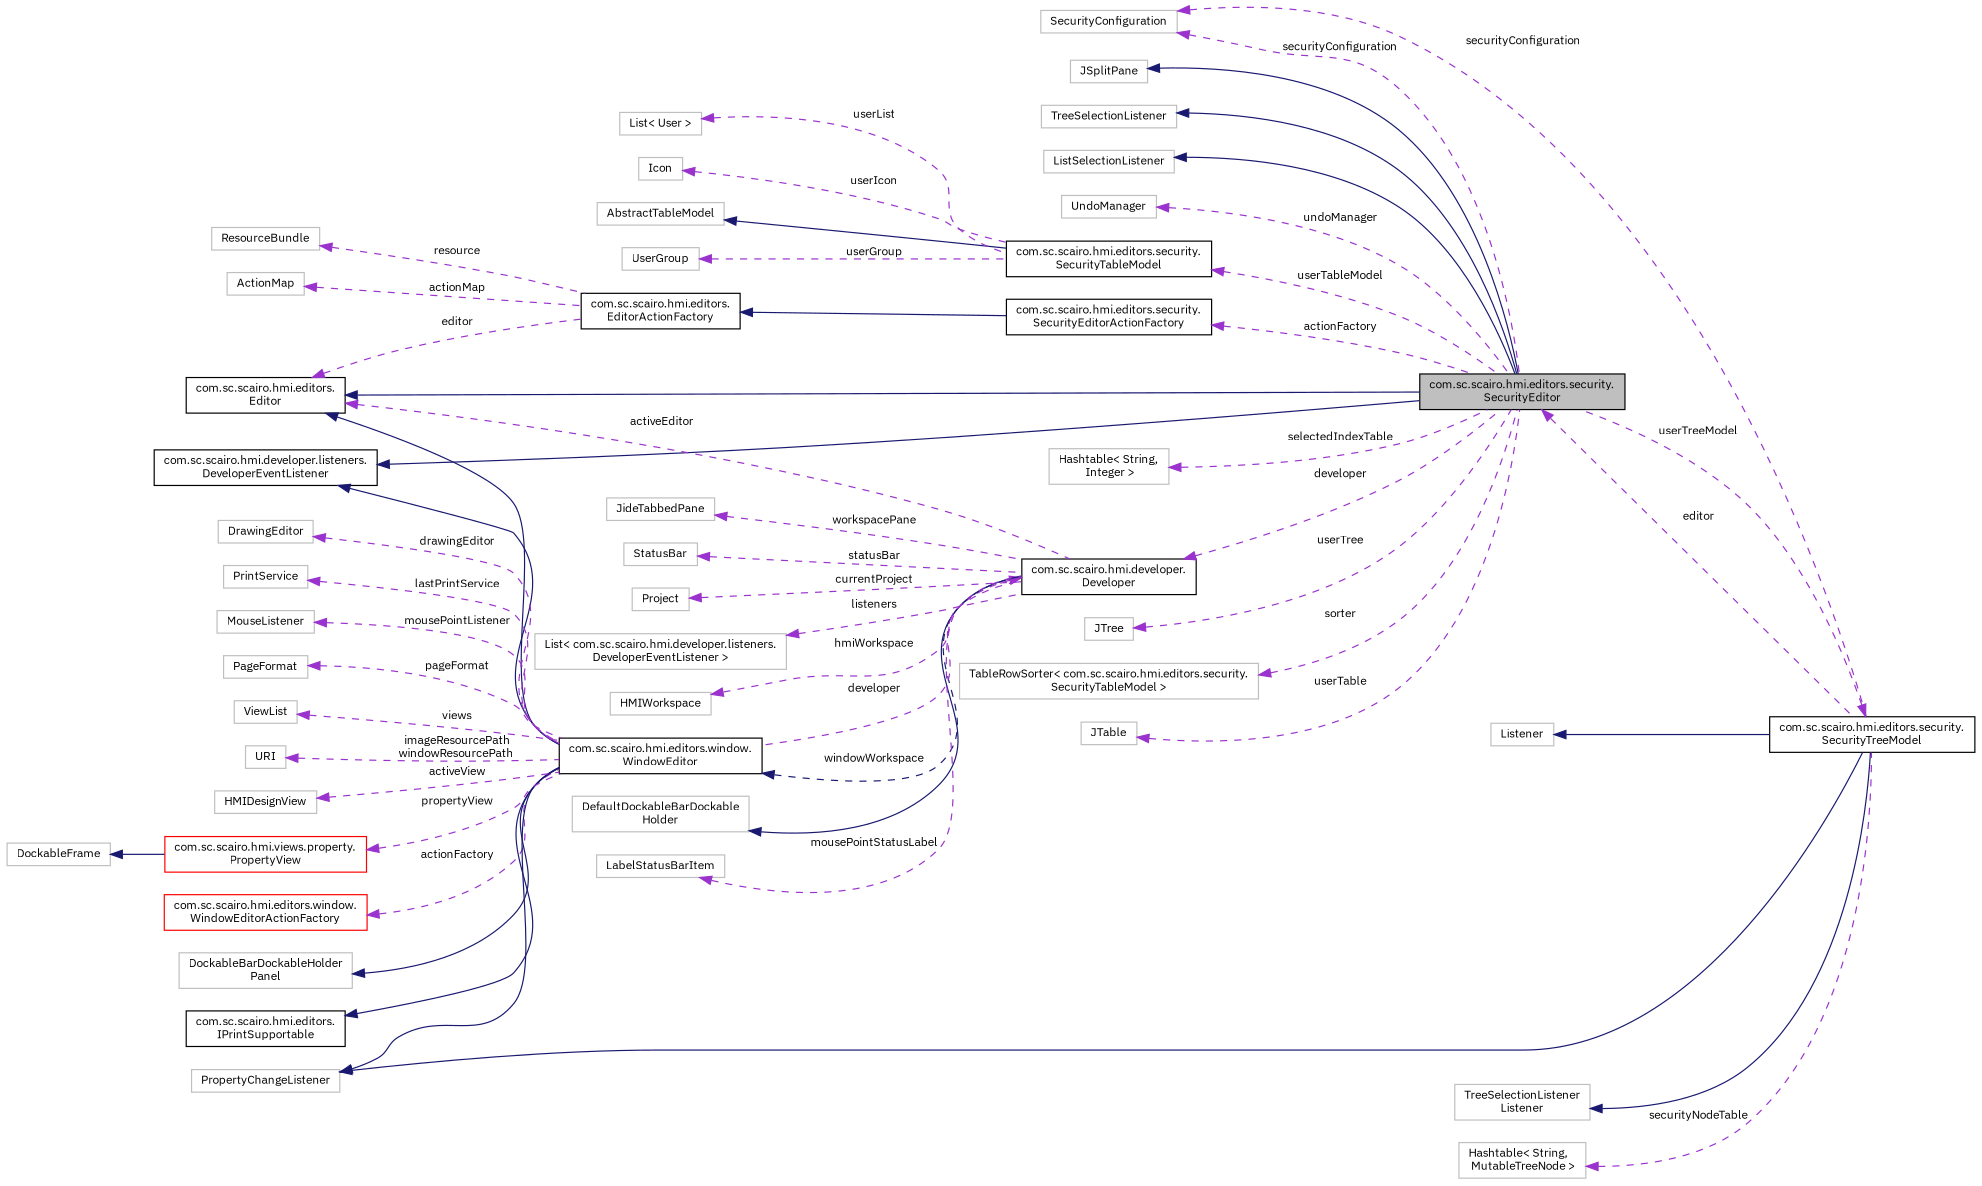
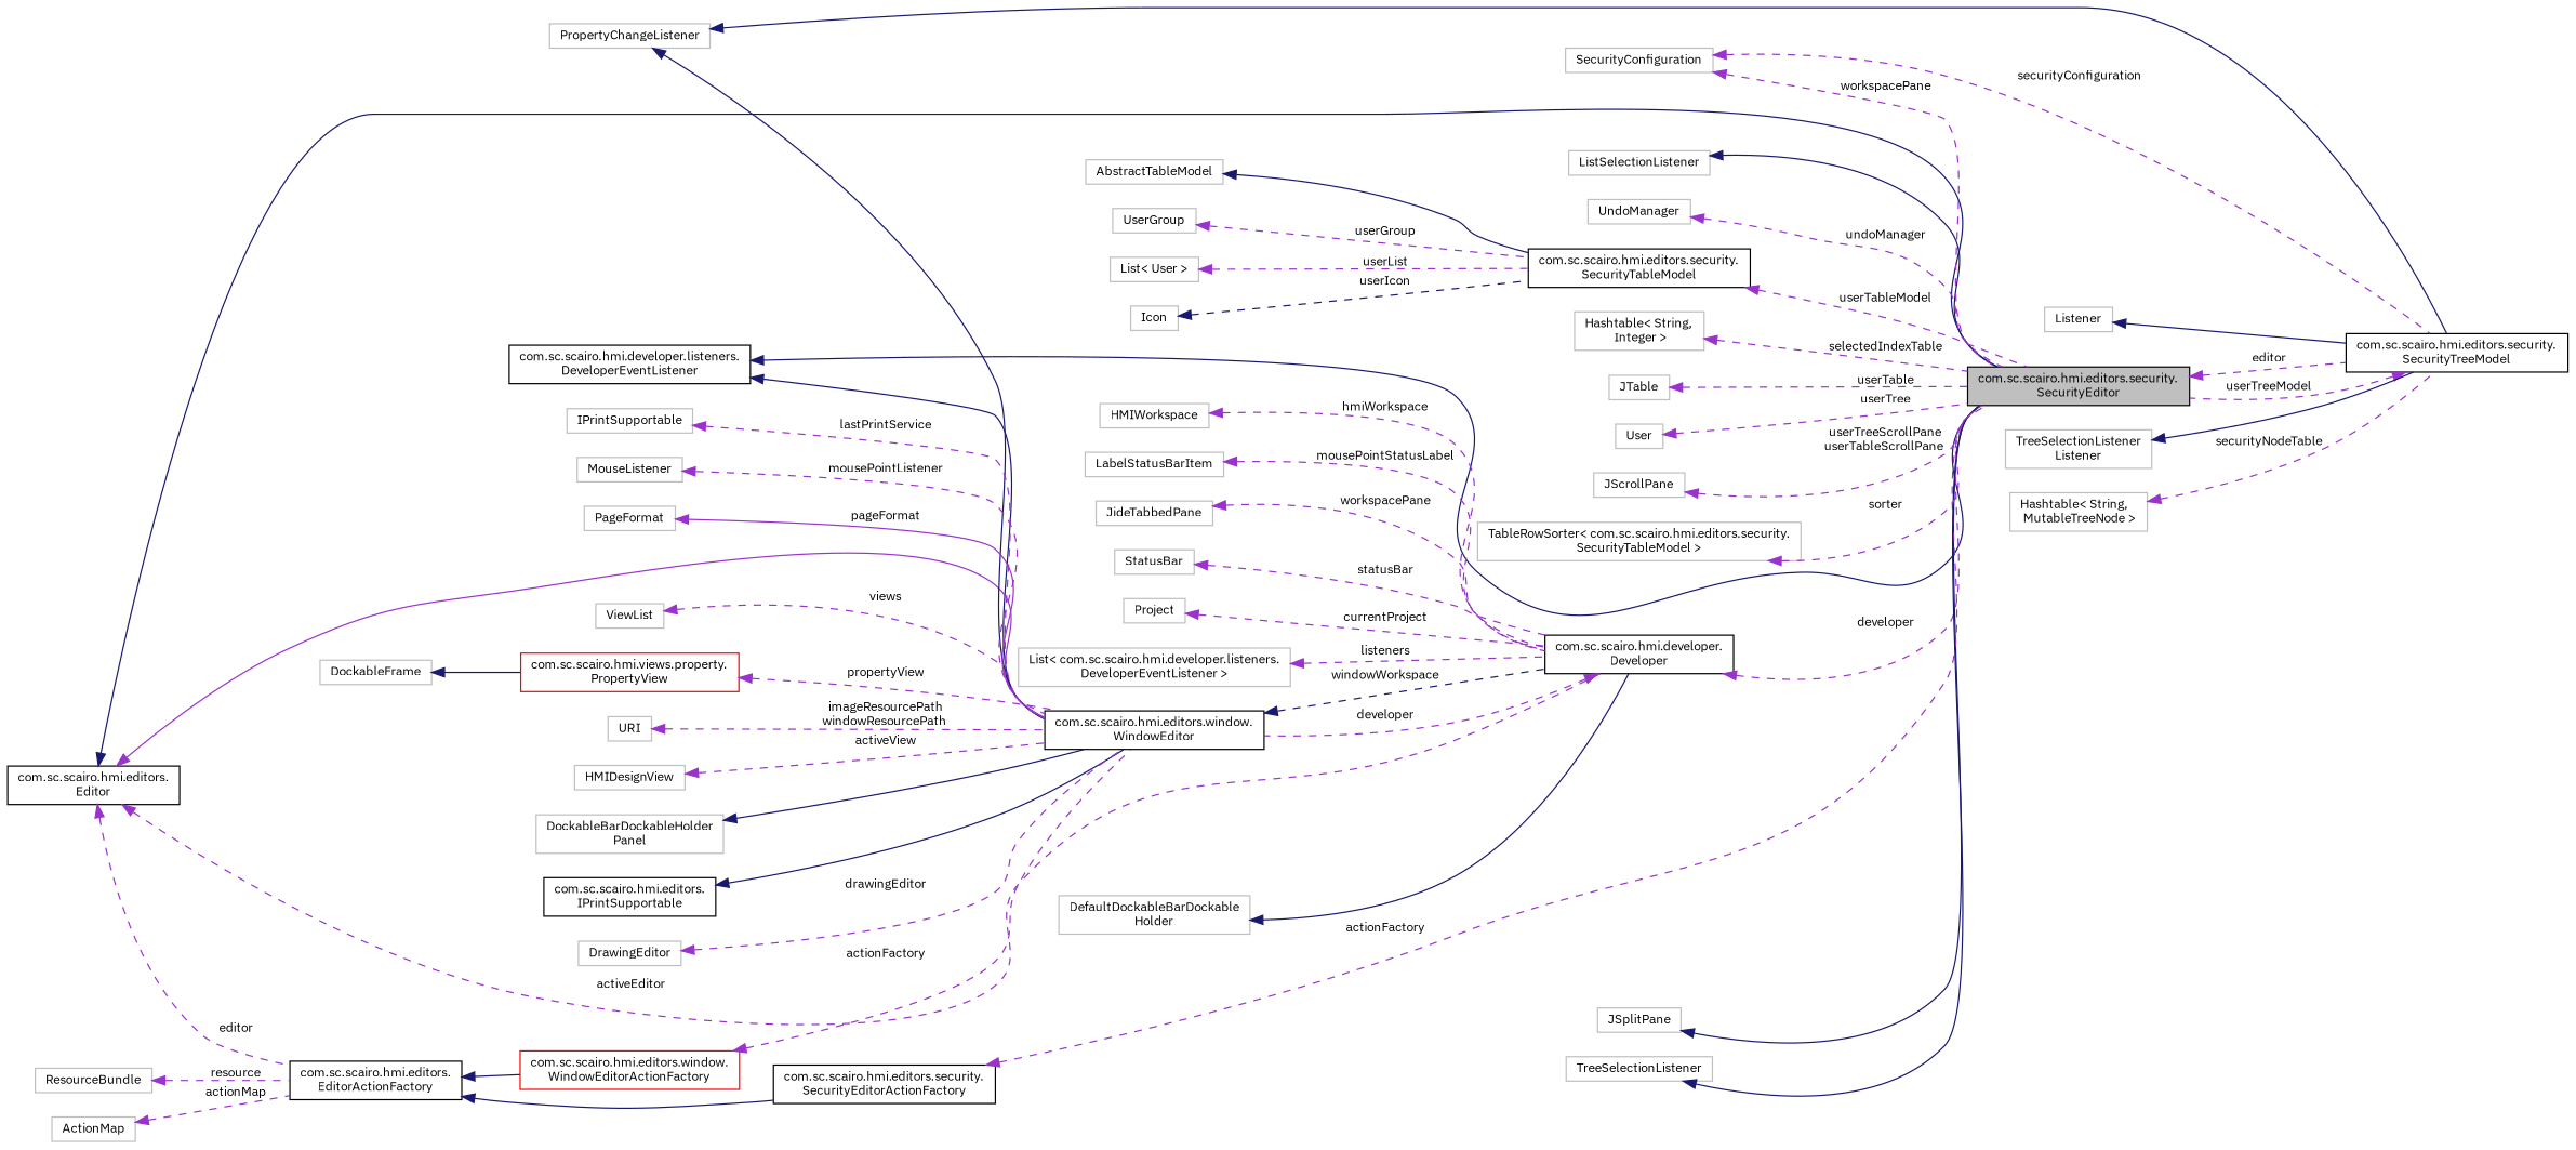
  digraph {
    fontname="IBM Plex Sans"
    rankdir=LR
    node [color=grey75 fillcolor=white fontname="IBM Plex Sans" fontsize=10 shape=record style=filled]
    edge [color=darkorchid3 dir=back fontname="IBM Plex Sans" fontsize=10 labelfontname=Helvetica labelfontsize=10 style=dashed]
    n1 [color=black fillcolor=grey75 fontcolor=black height=0.2 label="com.sc.scairo.hmi.editors.security.\lSecurityEditor" width=0.4]
    n2 [color=black height=0.2 label="com.sc.scairo.hmi.editors.security.\lSecurityTreeModel" width=0.4]
    n3 [height=0.2 label=JSplitPane width=0.4]
    n4 [color=black height=0.2 label="com.sc.scairo.hmi.developer.listeners.\lDeveloperEventListener" width=0.4]
    n5 [color=black height=0.2 label="com.sc.scairo.hmi.editors.window.\lWindowEditor" width=0.4]
    n6 [color=black height=0.2 label="com.sc.scairo.hmi.developer.\lDeveloper" width=0.4]
    n7 [color=black height=0.2 label="com.sc.scairo.hmi.editors.\lEditor" width=0.4]
    n8 [color=black height=0.2 label="com.sc.scairo.hmi.editors.\lEditorActionFactory" width=0.4]
    n9 [color=black height=0.2 label="com.sc.scairo.hmi.editors.security.\lSecurityEditorActionFactory" width=0.4]
    n10 [color=red height=0.2 label="com.sc.scairo.hmi.editors.window.\lWindowEditorActionFactory" width=0.4]
    n11 [height=0.2 label=TreeSelectionListener width=0.4]
    n12 [height=0.2 label=ListSelectionListener width=0.4]
    n13 [height=0.2 label=UndoManager width=0.4]
    n14 [color=black height=0.2 label="com.sc.scairo.hmi.editors.security.\lSecurityTableModel" width=0.4]
    n15 [height=0.2 label=AbstractTableModel width=0.4]
    n16 [height=0.2 label=UserGroup width=0.4]
    n17 [height=0.2 label="List\< User \>" width=0.4]
    n18 [height=0.2 label=Icon width=0.4]
    n19 [height=0.2 label=SecurityConfiguration width=0.4]
    n20 [height=0.2 label="Hashtable\< String,\l Integer \>" width=0.4]
    n21 [height=0.2 label=Listener width=0.4]
    n22 [height=0.2 label=PropertyChangeListener width=0.4]
    n23 [height=0.2 label="TreeSelectionListener\lListener" width=0.4]
    n24 [height=0.2 label="Hashtable\< String,\l MutableTreeNode \>" width=0.4]
    n25 [height=0.2 label=JTable width=0.4]
    n26 [height=0.2 label=ResourceBundle width=0.4]
    n27 [height=0.2 label=ActionMap width=0.4]
    n28 [height=0.2 label="DefaultDockableBarDockable\lHolder" width=0.4]
    n29 [height=0.2 label=HMIWorkspace width=0.4]
    n30 [height=0.2 label="DockableBarDockableHolder\lPanel" width=0.4]
    n31 [color=black height=0.2 label="com.sc.scairo.hmi.editors.\lIPrintSupportable" width=0.4]
    n32 [height=0.2 label=DrawingEditor width=0.4]
-   n33 [height=0.2 label=PrintService width=0.4]
+   n33 [height=0.2 label=IPrintSupportable width=0.4]
    n34 [height=0.2 label=MouseListener width=0.4]
    n35 [height=0.2 label=PageFormat width=0.4]
    n36 [height=0.2 label=ViewList width=0.4]
    n37 [height=0.2 label=URI width=0.4]
    n38 [height=0.2 label=HMIDesignView width=0.4]
    n39 [color=red height=0.2 label="com.sc.scairo.hmi.views.property.\lPropertyView" width=0.4]
    n40 [height=0.2 label=DockableFrame width=0.4]
    n41 [height=0.2 label=LabelStatusBarItem width=0.4]
    n42 [height=0.2 label=JideTabbedPane width=0.4]
    n43 [height=0.2 label=StatusBar width=0.4]
    n44 [height=0.2 label=Project width=0.4]
    n45 [height=0.2 label="List\< com.sc.scairo.hmi.developer.listeners.\lDeveloperEventListener \>" width=0.4]
-   n46 [height=0.2 label=JTree width=0.4]
+   n46 [height=0.2 label=User width=0.4]
+   n47 [height=0.2 label=JScrollPane width=0.4]
    n48 [height=0.2 label="TableRowSorter\< com.sc.scairo.hmi.editors.security.\lSecurityTableModel \>" width=0.4]
    n1 -> n2 [label=" editor"]
    n2 -> n1 [label=" userTreeModel"]
    n3 -> n1 [color=midnightblue style=solid]
    n4 -> n1 [color=midnightblue style=solid]
    n4 -> n5 [color=midnightblue style=solid]
    n5 -> n6 [color=midnightblue label=" windowWorkspace"]
    n6 -> n1 [label=" developer"]
    n6 -> n5 [label=" developer"]
    n7 -> n1 [color=midnightblue style=solid]
-   n7 -> n5 [color=midnightblue style=solid]
+   n7 -> n5 [style=solid]
    n7 -> n6 [label=" activeEditor"]
    n7 -> n8 [label=" editor"]
    n8 -> n9 [color=midnightblue style=solid]
+   n8 -> n10 [color=midnightblue style=solid]
    n9 -> n1 [label=" actionFactory"]
    n10 -> n5 [label=" actionFactory"]
    n11 -> n1 [color=midnightblue style=solid]
    n12 -> n1 [color=midnightblue style=solid]
    n13 -> n1 [label=" undoManager"]
    n14 -> n1 [label=" userTableModel"]
    n15 -> n14 [color=midnightblue style=solid]
    n16 -> n14 [label=" userGroup"]
    n17 -> n14 [label=" userList"]
-   n18 -> n14 [label=" userIcon"]
-   n19 -> n1 [label=" securityConfiguration"]
+   n18 -> n14 [color=midnightblue label=" userIcon"]
+   n19 -> n1 [label=" workspacePane"]
    n19 -> n2 [label=" securityConfiguration"]
    n20 -> n1 [label=" selectedIndexTable"]
    n21 -> n2 [color=midnightblue style=solid]
    n22 -> n2 [color=midnightblue style=solid]
    n22 -> n5 [color=midnightblue style=solid]
    n23 -> n2 [color=midnightblue style=solid]
    n24 -> n2 [label=" securityNodeTable"]
    n25 -> n1 [label=" userTable"]
    n26 -> n8 [label=" resource"]
    n27 -> n8 [label=" actionMap"]
    n28 -> n6 [color=midnightblue style=solid]
    n29 -> n6 [label=" hmiWorkspace"]
    n30 -> n5 [color=midnightblue style=solid]
    n31 -> n5 [color=midnightblue style=solid]
    n32 -> n5 [label=" drawingEditor"]
    n33 -> n5 [label=" lastPrintService"]
    n34 -> n5 [label=" mousePointListener"]
-   n35 -> n5 [label=" pageFormat"]
+   n35 -> n5 [label=" pageFormat" style=solid]
    n36 -> n5 [label=" views"]
    n37 -> n5 [label=" imageResourcePath\nwindowResourcePath"]
    n38 -> n5 [label=" activeView"]
    n39 -> n5 [label=" propertyView"]
    n40 -> n39 [color=midnightblue style=solid]
    n41 -> n6 [label=" mousePointStatusLabel"]
    n42 -> n6 [label=" workspacePane"]
    n43 -> n6 [label=" statusBar"]
    n44 -> n6 [label=" currentProject"]
    n45 -> n6 [label=" listeners"]
    n46 -> n1 [label=" userTree"]
+   n47 -> n1 [label=" userTreeScrollPane\nuserTableScrollPane"]
    n48 -> n1 [label=" sorter"]
  }
